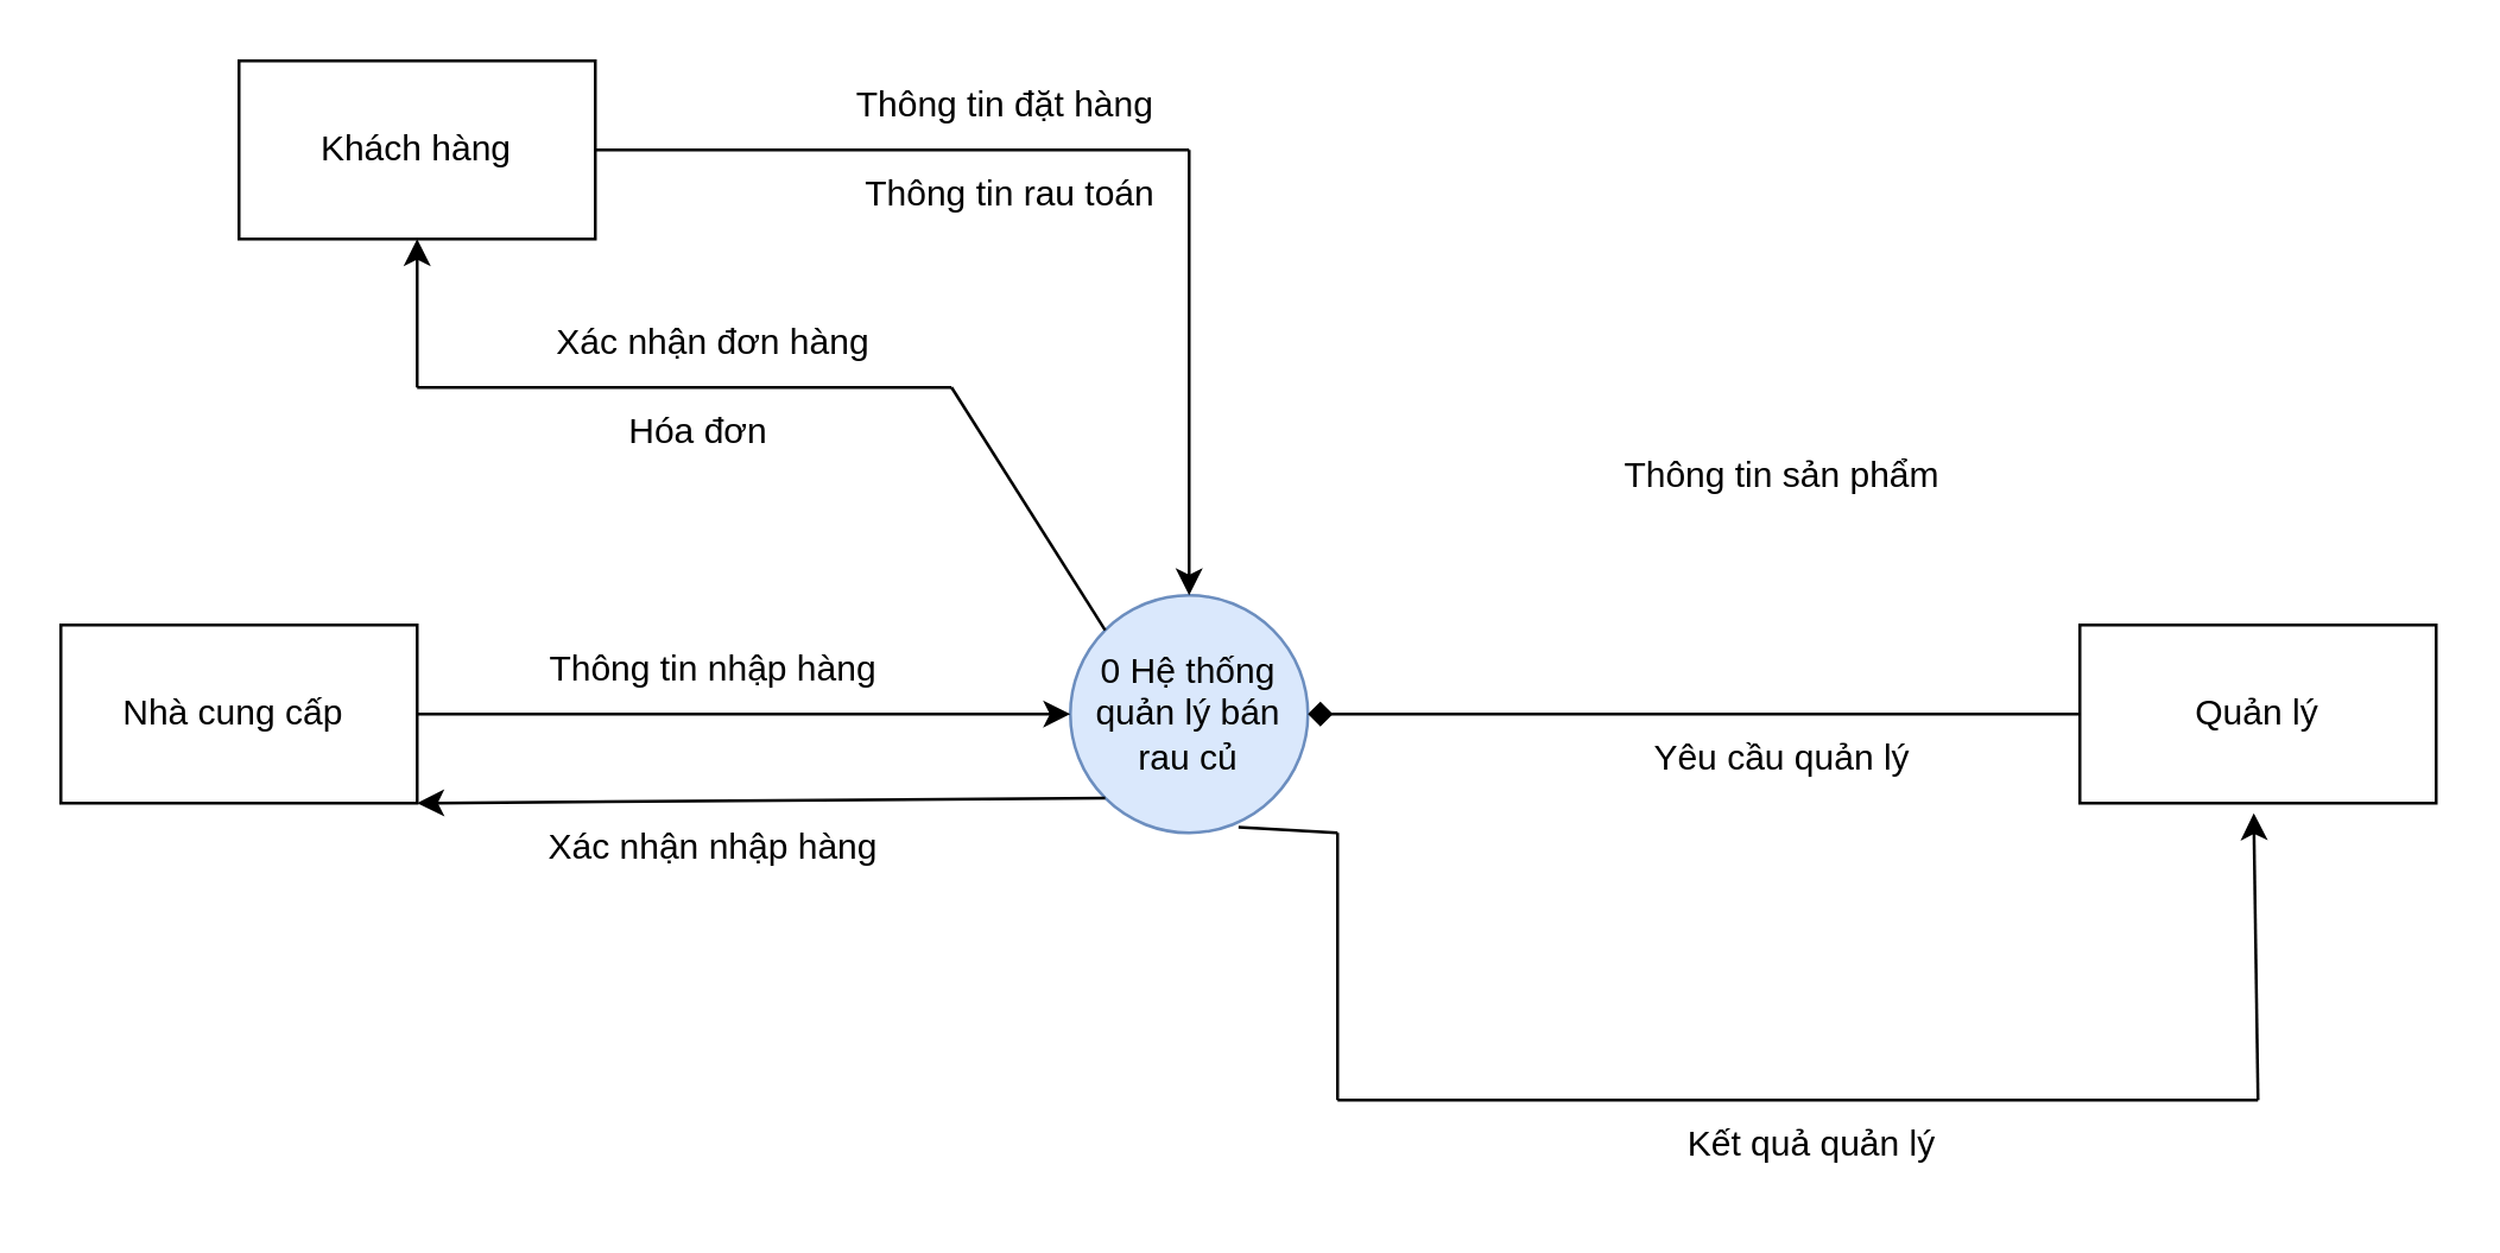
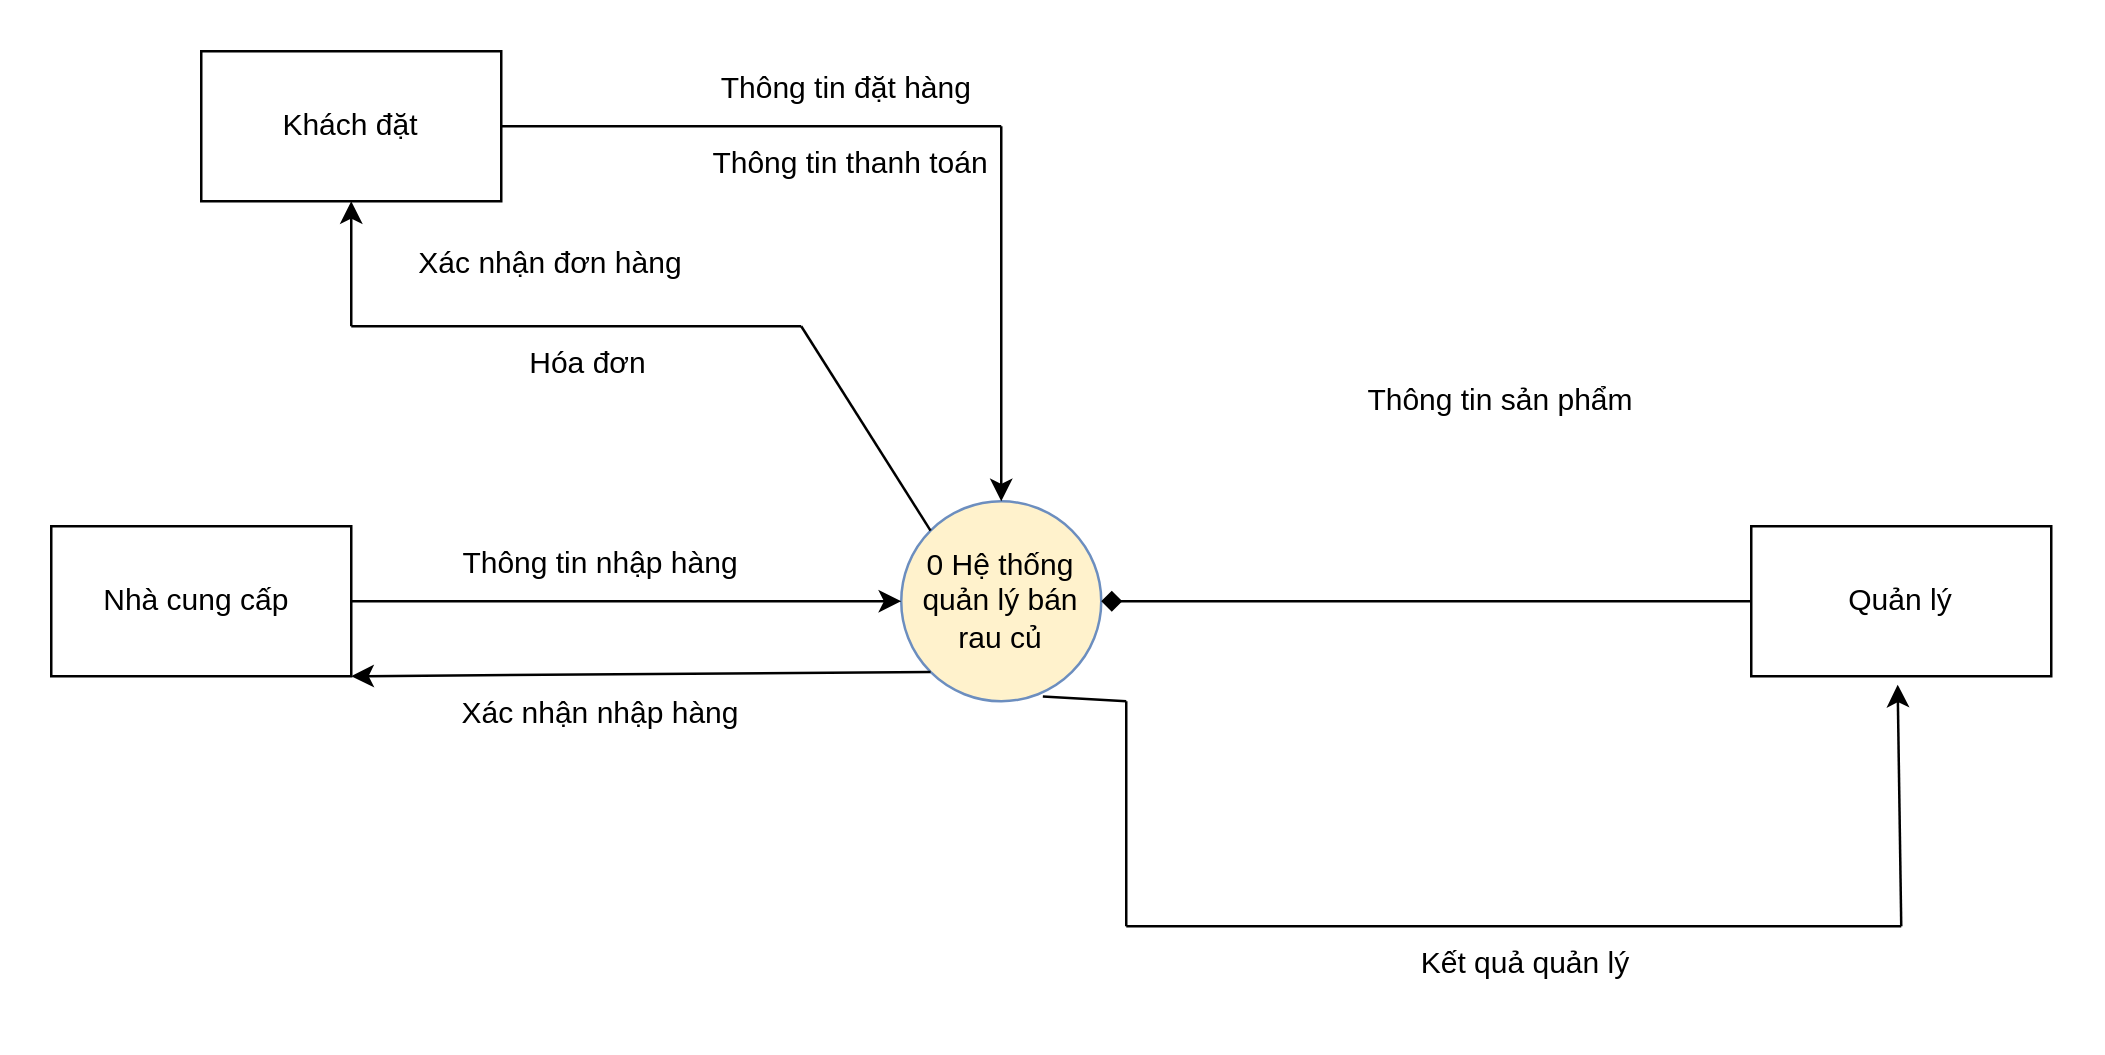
  <mxCell id="0" />
  <mxCell id="1" parent="0" />
- <mxCell id="2" value="0 Hệ thống quản lý bán rau củ" style="ellipse;whiteSpace=wrap;html=1;aspect=fixed;fillColor=#dae8fc;strokeColor=#6c8ebf;" parent="1" vertex="1"><mxGeometry x="360" y="200" width="80" height="80" as="geometry" /></mxCell>
- <mxCell id="3" value="Khách hàng" style="rounded=0;whiteSpace=wrap;html=1;" parent="1" vertex="1"><mxGeometry x="80" y="20" width="120" height="60" as="geometry" /></mxCell>
+ <mxCell id="2" value="0 Hệ thống quản lý bán rau củ" style="ellipse;whiteSpace=wrap;html=1;aspect=fixed;fillColor=#fff2cc;strokeColor=#6c8ebf;" parent="1" vertex="1"><mxGeometry x="360" y="200" width="80" height="80" as="geometry" /></mxCell>
+ <mxCell id="3" value="Khách đặt" style="rounded=0;whiteSpace=wrap;html=1;" parent="1" vertex="1"><mxGeometry x="80" y="20" width="120" height="60" as="geometry" /></mxCell>
  <mxCell id="4" value="Nhà cung cấp&amp;nbsp;" style="rounded=0;whiteSpace=wrap;html=1;" parent="1" vertex="1"><mxGeometry x="20" y="210" width="120" height="60" as="geometry" /></mxCell>
  <mxCell id="5" value="Quản lý" style="rounded=0;whiteSpace=wrap;html=1;" parent="1" vertex="1"><mxGeometry x="700" y="210" width="120" height="60" as="geometry" /></mxCell>
  <mxCell id="6" value="" style="endArrow=classic;html=1;rounded=0;exitX=1;exitY=0.5;exitDx=0;exitDy=0;entryX=0;entryY=0.5;entryDx=0;entryDy=0;" parent="1" source="4" target="2" edge="1"><mxGeometry width="50" height="50" relative="1" as="geometry"><mxPoint x="610" y="320" as="sourcePoint" /><mxPoint x="660" y="270" as="targetPoint" /></mxGeometry></mxCell>
  <mxCell id="7" value="Thông tin đặt hàng&amp;nbsp;" style="text;html=1;align=center;verticalAlign=middle;whiteSpace=wrap;rounded=0;rotation=0;" parent="1" vertex="1"><mxGeometry x="280" y="20" width="120" height="30" as="geometry" /></mxCell>
  <mxCell id="8" value="" style="endArrow=none;html=1;rounded=0;exitX=1;exitY=0.5;exitDx=0;exitDy=0;" parent="1" source="3" edge="1"><mxGeometry width="50" height="50" relative="1" as="geometry"><mxPoint x="610" y="320" as="sourcePoint" /><mxPoint x="400" y="50" as="targetPoint" /></mxGeometry></mxCell>
  <mxCell id="9" value="" style="endArrow=classic;html=1;rounded=0;" parent="1" target="2" edge="1"><mxGeometry width="50" height="50" relative="1" as="geometry"><mxPoint x="400" y="50" as="sourcePoint" /><mxPoint x="660" y="270" as="targetPoint" /></mxGeometry></mxCell>
- <mxCell id="10" value="Thông tin rau toán" style="text;html=1;align=center;verticalAlign=middle;whiteSpace=wrap;rounded=0;" parent="1" vertex="1"><mxGeometry x="280" y="50" width="120" height="30" as="geometry" /></mxCell>
+ <mxCell id="10" value="Thông tin thanh toán" style="text;html=1;align=center;verticalAlign=middle;whiteSpace=wrap;rounded=0;" parent="1" vertex="1"><mxGeometry x="280" y="50" width="120" height="30" as="geometry" /></mxCell>
  <mxCell id="11" value="" style="endArrow=none;html=1;rounded=0;exitX=0;exitY=0;exitDx=0;exitDy=0;" parent="1" source="2" edge="1"><mxGeometry width="50" height="50" relative="1" as="geometry"><mxPoint x="610" y="320" as="sourcePoint" /><mxPoint x="320" y="130" as="targetPoint" /></mxGeometry></mxCell>
  <mxCell id="12" value="" style="endArrow=none;html=1;rounded=0;" parent="1" edge="1"><mxGeometry width="50" height="50" relative="1" as="geometry"><mxPoint x="320" y="130" as="sourcePoint" /><mxPoint x="140" y="130" as="targetPoint" /></mxGeometry></mxCell>
  <mxCell id="13" value="" style="endArrow=classic;html=1;rounded=0;entryX=0.5;entryY=1;entryDx=0;entryDy=0;" parent="1" target="3" edge="1"><mxGeometry width="50" height="50" relative="1" as="geometry"><mxPoint x="140" y="130" as="sourcePoint" /><mxPoint x="660" y="270" as="targetPoint" /></mxGeometry></mxCell>
- <mxCell id="14" value="Xác nhận đơn hàng" style="text;html=1;align=center;verticalAlign=middle;whiteSpace=wrap;rounded=0;" parent="1" vertex="1"><mxGeometry x="185" y="100" width="110" height="30" as="geometry" /></mxCell>
+ <mxCell id="14" value="Xác nhận đơn hàng" style="text;html=1;align=center;verticalAlign=middle;whiteSpace=wrap;rounded=0;" parent="1" vertex="1"><mxGeometry x="165" y="90" width="110" height="30" as="geometry" /></mxCell>
  <mxCell id="15" value="Hóa đơn" style="text;html=1;align=center;verticalAlign=middle;whiteSpace=wrap;rounded=0;" parent="1" vertex="1"><mxGeometry x="180" y="130" width="110" height="30" as="geometry" /></mxCell>
  <mxCell id="16" value="Thông tin nhập hàng" style="text;html=1;align=center;verticalAlign=middle;whiteSpace=wrap;rounded=0;" parent="1" vertex="1"><mxGeometry x="180" y="210" width="120" height="30" as="geometry" /></mxCell>
  <mxCell id="17" value="Xác nhận nhập hàng" style="text;html=1;align=center;verticalAlign=middle;whiteSpace=wrap;rounded=0;" parent="1" vertex="1"><mxGeometry x="180" y="270" width="120" height="30" as="geometry" /></mxCell>
  <mxCell id="18" value="" style="endArrow=classic;html=1;rounded=0;exitX=0;exitY=1;exitDx=0;exitDy=0;entryX=1;entryY=1;entryDx=0;entryDy=0;" parent="1" source="2" target="4" edge="1"><mxGeometry width="50" height="50" relative="1" as="geometry"><mxPoint x="610" y="320" as="sourcePoint" /><mxPoint x="150" y="290" as="targetPoint" /></mxGeometry></mxCell>
  <mxCell id="19" value="" style="endArrow=diamond;html=1;rounded=0;exitX=0;exitY=0.5;exitDx=0;exitDy=0;entryX=1;entryY=0.5;entryDx=0;entryDy=0;" parent="1" source="5" target="2" edge="1"><mxGeometry width="50" height="50" relative="1" as="geometry"><mxPoint x="610" y="320" as="sourcePoint" /><mxPoint x="660" y="270" as="targetPoint" /></mxGeometry></mxCell>
  <mxCell id="20" value="Thông tin sản phẩm" style="text;html=1;align=center;verticalAlign=middle;whiteSpace=wrap;rounded=0;" parent="1" vertex="1"><mxGeometry x="545" y="145" width="110" height="30" as="geometry" /></mxCell>
- <mxCell id="21" value="Yêu cầu quản lý" style="text;html=1;align=center;verticalAlign=middle;whiteSpace=wrap;rounded=0;" parent="1" vertex="1"><mxGeometry x="555" y="240" width="90" height="30" as="geometry" /></mxCell>
  <mxCell id="22" value="" style="endArrow=none;html=1;rounded=0;exitX=0.708;exitY=0.976;exitDx=0;exitDy=0;exitPerimeter=0;" parent="1" source="2" edge="1"><mxGeometry width="50" height="50" relative="1" as="geometry"><mxPoint x="680" y="400" as="sourcePoint" /><mxPoint x="450" y="280" as="targetPoint" /></mxGeometry></mxCell>
  <mxCell id="23" value="" style="endArrow=none;html=1;rounded=0;" parent="1" edge="1"><mxGeometry width="50" height="50" relative="1" as="geometry"><mxPoint x="450" y="280" as="sourcePoint" /><mxPoint x="450" y="370" as="targetPoint" /></mxGeometry></mxCell>
  <mxCell id="24" value="" style="endArrow=none;html=1;rounded=0;" parent="1" edge="1"><mxGeometry width="50" height="50" relative="1" as="geometry"><mxPoint x="450" y="370" as="sourcePoint" /><mxPoint x="760" y="370" as="targetPoint" /></mxGeometry></mxCell>
  <mxCell id="25" value="" style="endArrow=classic;html=1;rounded=0;entryX=0.488;entryY=1.056;entryDx=0;entryDy=0;entryPerimeter=0;" parent="1" target="5" edge="1"><mxGeometry width="50" height="50" relative="1" as="geometry"><mxPoint x="760" y="370" as="sourcePoint" /><mxPoint x="770" y="290" as="targetPoint" /></mxGeometry></mxCell>
  <mxCell id="26" value="Kết quả quản lý" style="text;html=1;align=center;verticalAlign=middle;whiteSpace=wrap;rounded=0;" parent="1" vertex="1"><mxGeometry x="555" y="370" width="110" height="30" as="geometry" /></mxCell>
